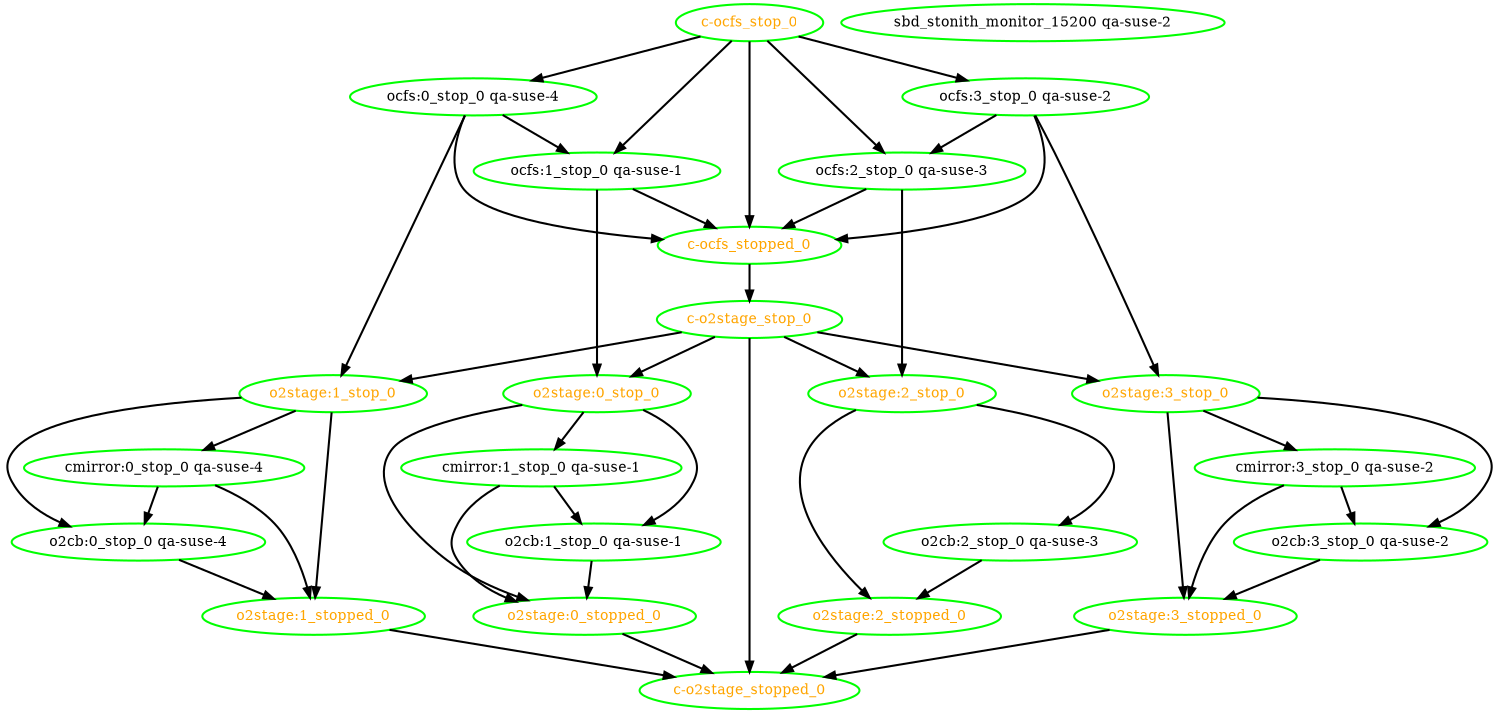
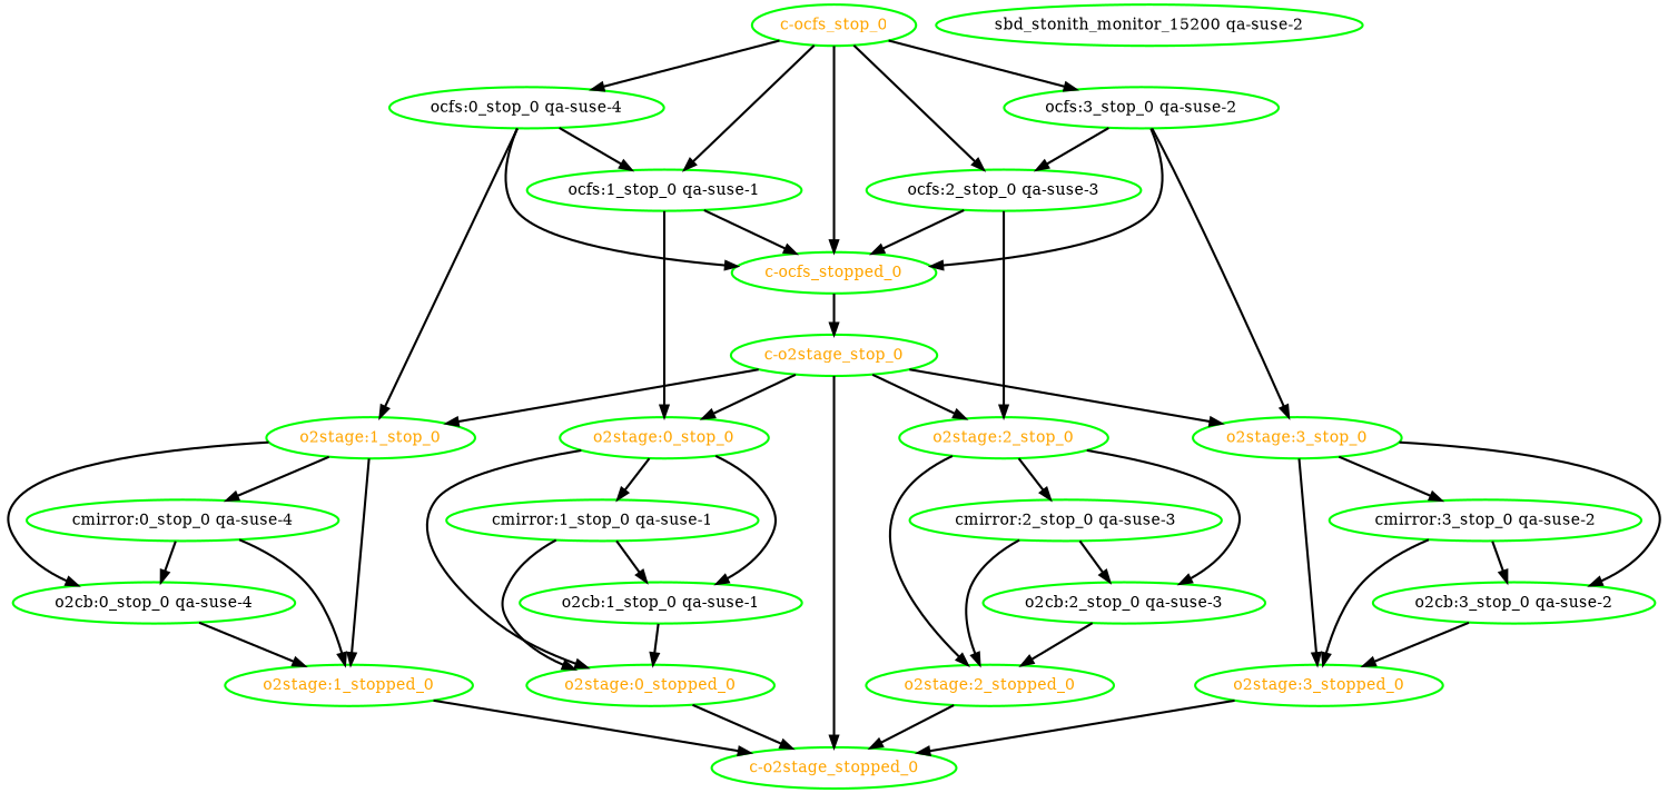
  digraph {
    node [color=green fontcolor=black style=bold]
    edge [style=bold]
    "c-o2stage_stop_0" [fontcolor=orange]
    "c-o2stage_stopped_0" [fontcolor=orange]
    "o2stage:0_stop_0" [fontcolor=orange]
    "o2stage:1_stop_0" [fontcolor=orange]
    "o2stage:2_stop_0" [fontcolor=orange]
    "o2stage:3_stop_0" [fontcolor=orange]
    "cmirror:1_stop_0 qa-suse-1"
    "o2cb:1_stop_0 qa-suse-1"
    "o2stage:0_stopped_0" [fontcolor=orange]
    "cmirror:0_stop_0 qa-suse-4"
    "o2cb:0_stop_0 qa-suse-4"
    "o2stage:1_stopped_0" [fontcolor=orange]
+   "cmirror:2_stop_0 qa-suse-3"
    "o2cb:2_stop_0 qa-suse-3"
    "o2stage:2_stopped_0" [fontcolor=orange]
    "cmirror:3_stop_0 qa-suse-2"
    "o2cb:3_stop_0 qa-suse-2"
    "o2stage:3_stopped_0" [fontcolor=orange]
    "c-ocfs_stop_0" [fontcolor=orange]
    "c-ocfs_stopped_0" [fontcolor=orange]
    "ocfs:0_stop_0 qa-suse-4"
    "ocfs:1_stop_0 qa-suse-1"
    "ocfs:2_stop_0 qa-suse-3"
    "ocfs:3_stop_0 qa-suse-2"
    n25 [label="sbd_stonith_monitor_15200 qa-suse-2"]
    "c-o2stage_stop_0" -> "c-o2stage_stopped_0"
    "c-o2stage_stop_0" -> "o2stage:0_stop_0"
    "c-o2stage_stop_0" -> "o2stage:1_stop_0"
    "c-o2stage_stop_0" -> "o2stage:2_stop_0"
    "c-o2stage_stop_0" -> "o2stage:3_stop_0"
    "o2stage:0_stop_0" -> "cmirror:1_stop_0 qa-suse-1"
    "o2stage:0_stop_0" -> "o2cb:1_stop_0 qa-suse-1"
    "o2stage:0_stop_0" -> "o2stage:0_stopped_0"
    "o2stage:1_stop_0" -> "cmirror:0_stop_0 qa-suse-4"
    "o2stage:1_stop_0" -> "o2cb:0_stop_0 qa-suse-4"
    "o2stage:1_stop_0" -> "o2stage:1_stopped_0"
+   "o2stage:2_stop_0" -> "cmirror:2_stop_0 qa-suse-3"
    "o2stage:2_stop_0" -> "o2cb:2_stop_0 qa-suse-3"
    "o2stage:2_stop_0" -> "o2stage:2_stopped_0"
    "o2stage:3_stop_0" -> "cmirror:3_stop_0 qa-suse-2"
    "o2stage:3_stop_0" -> "o2cb:3_stop_0 qa-suse-2"
    "o2stage:3_stop_0" -> "o2stage:3_stopped_0"
    "cmirror:1_stop_0 qa-suse-1" -> "o2cb:1_stop_0 qa-suse-1"
    "cmirror:1_stop_0 qa-suse-1" -> "o2stage:0_stopped_0"
    "o2cb:1_stop_0 qa-suse-1" -> "o2stage:0_stopped_0"
    "o2stage:0_stopped_0" -> "c-o2stage_stopped_0"
    "cmirror:0_stop_0 qa-suse-4" -> "o2cb:0_stop_0 qa-suse-4"
    "cmirror:0_stop_0 qa-suse-4" -> "o2stage:1_stopped_0"
    "o2cb:0_stop_0 qa-suse-4" -> "o2stage:1_stopped_0"
    "o2stage:1_stopped_0" -> "c-o2stage_stopped_0"
+   "cmirror:2_stop_0 qa-suse-3" -> "o2cb:2_stop_0 qa-suse-3"
+   "cmirror:2_stop_0 qa-suse-3" -> "o2stage:2_stopped_0"
    "o2cb:2_stop_0 qa-suse-3" -> "o2stage:2_stopped_0"
    "o2stage:2_stopped_0" -> "c-o2stage_stopped_0"
    "cmirror:3_stop_0 qa-suse-2" -> "o2cb:3_stop_0 qa-suse-2"
    "cmirror:3_stop_0 qa-suse-2" -> "o2stage:3_stopped_0"
    "o2cb:3_stop_0 qa-suse-2" -> "o2stage:3_stopped_0"
    "o2stage:3_stopped_0" -> "c-o2stage_stopped_0"
    "c-ocfs_stop_0" -> "c-ocfs_stopped_0"
    "c-ocfs_stop_0" -> "ocfs:0_stop_0 qa-suse-4"
    "c-ocfs_stop_0" -> "ocfs:1_stop_0 qa-suse-1"
    "c-ocfs_stop_0" -> "ocfs:2_stop_0 qa-suse-3"
    "c-ocfs_stop_0" -> "ocfs:3_stop_0 qa-suse-2"
    "c-ocfs_stopped_0" -> "c-o2stage_stop_0"
    "ocfs:0_stop_0 qa-suse-4" -> "o2stage:1_stop_0"
    "ocfs:0_stop_0 qa-suse-4" -> "c-ocfs_stopped_0"
    "ocfs:0_stop_0 qa-suse-4" -> "ocfs:1_stop_0 qa-suse-1"
    "ocfs:1_stop_0 qa-suse-1" -> "o2stage:0_stop_0"
    "ocfs:1_stop_0 qa-suse-1" -> "c-ocfs_stopped_0"
    "ocfs:2_stop_0 qa-suse-3" -> "o2stage:2_stop_0"
    "ocfs:2_stop_0 qa-suse-3" -> "c-ocfs_stopped_0"
    "ocfs:3_stop_0 qa-suse-2" -> "o2stage:3_stop_0"
    "ocfs:3_stop_0 qa-suse-2" -> "c-ocfs_stopped_0"
    "ocfs:3_stop_0 qa-suse-2" -> "ocfs:2_stop_0 qa-suse-3"
  }
